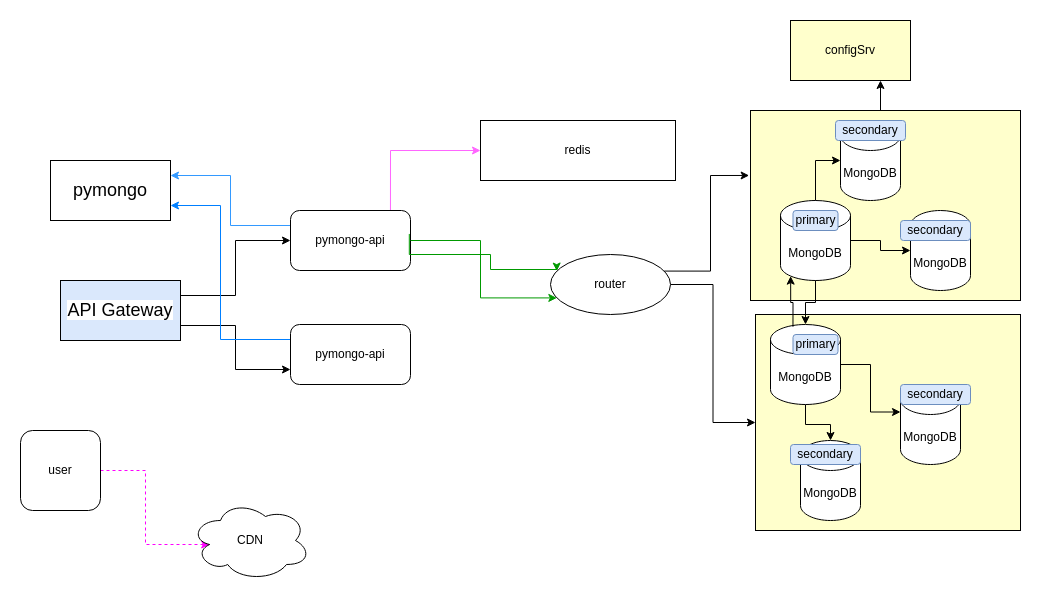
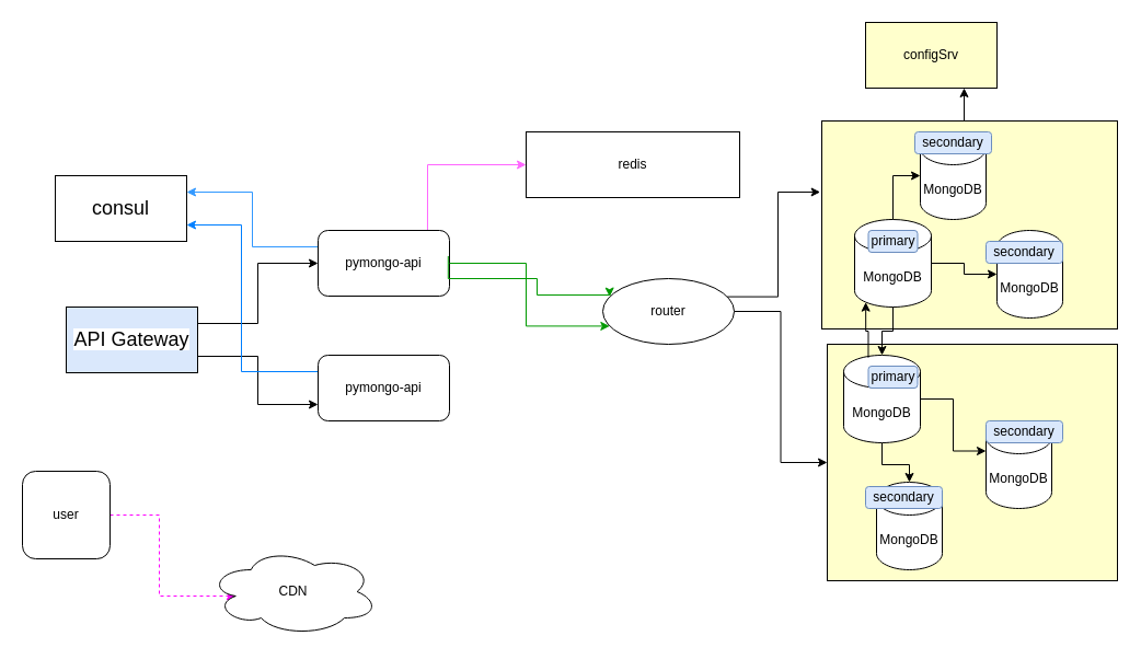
  <mxCell id="0" />
  <mxCell id="1" parent="0" />
  <mxCell id="2" value="" style="rounded=0;whiteSpace=wrap;html=1;fillColor=#FFFFCC;container=0;" parent="1" vertex="1"><mxGeometry x="755" y="314" width="265" height="216" as="geometry" /></mxCell>
  <mxCell id="3" style="edgeStyle=orthogonalEdgeStyle;rounded=0;orthogonalLoop=1;jettySize=auto;html=1;exitX=0.5;exitY=0;exitDx=0;exitDy=0;entryX=0.75;entryY=1;entryDx=0;entryDy=0;" parent="1" source="4" target="29" edge="1"><mxGeometry relative="1" as="geometry" /></mxCell>
  <mxCell id="4" value="" style="rounded=0;whiteSpace=wrap;html=1;fillColor=#FFFFCC;container=0;" parent="1" vertex="1"><mxGeometry x="750" y="110" width="270" height="190" as="geometry" /></mxCell>
  <mxCell id="5" style="edgeStyle=orthogonalEdgeStyle;rounded=0;orthogonalLoop=1;jettySize=auto;html=1;exitX=0.5;exitY=1;exitDx=0;exitDy=0;exitPerimeter=0;" parent="1" source="6" target="14" edge="1"><mxGeometry relative="1" as="geometry" /></mxCell>
  <mxCell id="6" value="MongoDB" style="shape=cylinder3;whiteSpace=wrap;html=1;boundedLbl=1;backgroundOutline=1;size=15;container=0;" parent="1" vertex="1"><mxGeometry x="770" y="324" width="70" height="80" as="geometry" /></mxCell>
  <mxCell id="7" style="edgeStyle=orthogonalEdgeStyle;rounded=0;orthogonalLoop=1;jettySize=auto;html=1;exitX=0.833;exitY=0;exitDx=0;exitDy=0;entryX=0;entryY=0.5;entryDx=0;entryDy=0;exitPerimeter=0;strokeColor=#FF66FF;" parent="1" source="9" target="28" edge="1"><mxGeometry relative="1" as="geometry" /></mxCell>
  <mxCell id="8" style="edgeStyle=orthogonalEdgeStyle;rounded=0;orthogonalLoop=1;jettySize=auto;html=1;exitX=0;exitY=0.25;exitDx=0;exitDy=0;entryX=1;entryY=0.25;entryDx=0;entryDy=0;strokeColor=#3399FF;" parent="1" source="9" target="36" edge="1"><mxGeometry relative="1" as="geometry" /></mxCell>
  <mxCell id="9" value="pymongo-api" style="rounded=1;whiteSpace=wrap;html=1;container=0;" parent="1" vertex="1"><mxGeometry x="290" y="210" width="120" height="60" as="geometry" /></mxCell>
  <mxCell id="10" style="edgeStyle=orthogonalEdgeStyle;rounded=0;orthogonalLoop=1;jettySize=auto;html=1;exitX=1;exitY=0.5;exitDx=0;exitDy=0;entryX=0;entryY=0.75;entryDx=0;entryDy=0;strokeColor=#009900;" parent="1" source="9" target="31" edge="1"><mxGeometry relative="1" as="geometry" /></mxCell>
  <mxCell id="11" value="" style="edgeStyle=orthogonalEdgeStyle;rounded=0;orthogonalLoop=1;jettySize=auto;html=1;" parent="1" source="16" target="18" edge="1"><mxGeometry relative="1" as="geometry" /></mxCell>
  <mxCell id="12" style="edgeStyle=orthogonalEdgeStyle;rounded=0;orthogonalLoop=1;jettySize=auto;html=1;exitX=0.99;exitY=0.391;exitDx=0;exitDy=0;exitPerimeter=0;strokeColor=#009900;entryX=0;entryY=0.25;entryDx=0;entryDy=0;" parent="1" source="9" target="31" edge="1"><mxGeometry relative="1" as="geometry"><mxPoint x="700" y="320" as="sourcePoint" /><mxPoint x="580" y="240" as="targetPoint" /><Array as="points"><mxPoint x="490" y="254" /><mxPoint x="490" y="269" /></Array></mxGeometry></mxCell>
  <mxCell id="13" value="MongoDB" style="shape=cylinder3;whiteSpace=wrap;html=1;boundedLbl=1;backgroundOutline=1;size=15;container=0;" parent="1" vertex="1"><mxGeometry x="900" y="384" width="60" height="80" as="geometry" /></mxCell>
  <mxCell id="14" value="MongoDB" style="shape=cylinder3;whiteSpace=wrap;html=1;boundedLbl=1;backgroundOutline=1;size=15;container=0;" parent="1" vertex="1"><mxGeometry x="800" y="440" width="60" height="80" as="geometry" /></mxCell>
  <mxCell id="15" style="edgeStyle=orthogonalEdgeStyle;rounded=0;orthogonalLoop=1;jettySize=auto;html=1;exitX=1;exitY=0.5;exitDx=0;exitDy=0;exitPerimeter=0;entryX=0;entryY=0;entryDx=0;entryDy=27.5;entryPerimeter=0;" parent="1" source="6" target="13" edge="1"><mxGeometry relative="1" as="geometry" /></mxCell>
  <mxCell id="16" value="MongoDB" style="shape=cylinder3;whiteSpace=wrap;html=1;boundedLbl=1;backgroundOutline=1;size=15;container=0;" parent="1" vertex="1"><mxGeometry x="780" y="200" width="70" height="80" as="geometry" /></mxCell>
  <mxCell id="17" value="MongoDB" style="shape=cylinder3;whiteSpace=wrap;html=1;boundedLbl=1;backgroundOutline=1;size=15;container=0;" parent="1" vertex="1"><mxGeometry x="840" y="120" width="60" height="80" as="geometry" /></mxCell>
  <mxCell id="18" value="MongoDB" style="shape=cylinder3;whiteSpace=wrap;html=1;boundedLbl=1;backgroundOutline=1;size=15;container=0;" parent="1" vertex="1"><mxGeometry x="910" y="210" width="60" height="80" as="geometry" /></mxCell>
  <mxCell id="19" style="edgeStyle=orthogonalEdgeStyle;rounded=0;orthogonalLoop=1;jettySize=auto;html=1;exitX=0.5;exitY=0;exitDx=0;exitDy=0;exitPerimeter=0;entryX=0;entryY=0.5;entryDx=0;entryDy=0;entryPerimeter=0;" parent="1" source="16" target="17" edge="1"><mxGeometry relative="1" as="geometry" /></mxCell>
  <mxCell id="20" value="secondary" style="rounded=1;whiteSpace=wrap;html=1;fillColor=#dae8fc;strokeColor=#6c8ebf;container=0;" parent="1" vertex="1"><mxGeometry x="835" y="120" width="70" height="20" as="geometry" /></mxCell>
  <mxCell id="21" value="secondary" style="rounded=1;whiteSpace=wrap;html=1;fillColor=#dae8fc;strokeColor=#6c8ebf;container=0;" parent="1" vertex="1"><mxGeometry x="900" y="220" width="70" height="20" as="geometry" /></mxCell>
  <mxCell id="22" value="secondary" style="rounded=1;whiteSpace=wrap;html=1;fillColor=#dae8fc;strokeColor=#6c8ebf;container=0;" parent="1" vertex="1"><mxGeometry x="790" y="444" width="70" height="20" as="geometry" /></mxCell>
  <mxCell id="23" value="secondary" style="rounded=1;whiteSpace=wrap;html=1;fillColor=#dae8fc;strokeColor=#6c8ebf;container=0;" parent="1" vertex="1"><mxGeometry x="900" y="384" width="70" height="20" as="geometry" /></mxCell>
  <mxCell id="24" value="primary" style="rounded=1;whiteSpace=wrap;html=1;fillColor=#dae8fc;strokeColor=#6c8ebf;container=0;" parent="1" vertex="1"><mxGeometry x="792.5" y="210" width="45" height="20" as="geometry" /></mxCell>
  <mxCell id="25" value="primary" style="rounded=1;whiteSpace=wrap;html=1;fillColor=#dae8fc;strokeColor=#6c8ebf;container=0;" parent="1" vertex="1"><mxGeometry x="792.5" y="334" width="45" height="20" as="geometry" /></mxCell>
  <mxCell id="26" style="edgeStyle=orthogonalEdgeStyle;rounded=0;orthogonalLoop=1;jettySize=auto;html=1;exitX=0.5;exitY=1;exitDx=0;exitDy=0;exitPerimeter=0;entryX=0.5;entryY=0;entryDx=0;entryDy=0;entryPerimeter=0;" parent="1" source="16" target="6" edge="1"><mxGeometry relative="1" as="geometry" /></mxCell>
  <mxCell id="27" style="edgeStyle=orthogonalEdgeStyle;rounded=0;orthogonalLoop=1;jettySize=auto;html=1;exitX=0.321;exitY=0.028;exitDx=0;exitDy=0;exitPerimeter=0;entryX=0.145;entryY=1;entryDx=0;entryDy=-4.35;entryPerimeter=0;" parent="1" source="6" target="16" edge="1"><mxGeometry relative="1" as="geometry" /></mxCell>
  <mxCell id="28" value="redis" style="rounded=0;whiteSpace=wrap;html=1;container=0;" parent="1" vertex="1"><mxGeometry x="480" y="120" width="195" height="60" as="geometry" /></mxCell>
  <mxCell id="29" value="configSrv" style="rounded=0;whiteSpace=wrap;html=1;container=0;fillColor=#ffffcc;" parent="1" vertex="1"><mxGeometry x="790" y="20" width="120" height="60" as="geometry" /></mxCell>
  <mxCell id="30" style="edgeStyle=orthogonalEdgeStyle;rounded=0;orthogonalLoop=1;jettySize=auto;html=1;exitX=1;exitY=0.5;exitDx=0;exitDy=0;" parent="1" source="31" target="2" edge="1"><mxGeometry relative="1" as="geometry" /></mxCell>
  <mxCell id="31" value="router" style="ellipse;whiteSpace=wrap;html=1;container=0;" parent="1" vertex="1"><mxGeometry x="550" y="254" width="120" height="60" as="geometry" /></mxCell>
  <mxCell id="32" style="edgeStyle=orthogonalEdgeStyle;rounded=0;orthogonalLoop=1;jettySize=auto;html=1;exitX=1;exitY=0.25;exitDx=0;exitDy=0;entryX=-0.005;entryY=0.342;entryDx=0;entryDy=0;entryPerimeter=0;" parent="1" source="31" target="4" edge="1"><mxGeometry relative="1" as="geometry" /></mxCell>
  <mxCell id="33" style="edgeStyle=orthogonalEdgeStyle;rounded=0;orthogonalLoop=1;jettySize=auto;html=1;exitX=1;exitY=0.25;exitDx=0;exitDy=0;entryX=0;entryY=0.5;entryDx=0;entryDy=0;" parent="1" source="35" target="9" edge="1"><mxGeometry relative="1" as="geometry" /></mxCell>
  <mxCell id="34" style="edgeStyle=orthogonalEdgeStyle;rounded=0;orthogonalLoop=1;jettySize=auto;html=1;exitX=1;exitY=0.75;exitDx=0;exitDy=0;entryX=0;entryY=0.75;entryDx=0;entryDy=0;" parent="1" source="35" target="38" edge="1"><mxGeometry relative="1" as="geometry" /></mxCell>
  <mxCell id="35" value="&lt;font face=&quot;YS Text, sans-serif&quot;&gt;&lt;span style=&quot;font-size: 18px; white-space-collapse: preserve; background-color: rgb(255, 255, 255);&quot;&gt;API Gateway&lt;/span&gt;&lt;/font&gt;" style="rounded=0;whiteSpace=wrap;html=1;container=0;fillColor=#dae8fc;" parent="1" vertex="1"><mxGeometry x="60" y="280" width="120" height="60" as="geometry" /></mxCell>
- <mxCell id="36" value="&lt;font face=&quot;YS Text, sans-serif&quot;&gt;&lt;span style=&quot;font-size: 18px; white-space-collapse: preserve; background-color: rgb(255, 255, 255);&quot;&gt;pymongo&lt;/span&gt;&lt;/font&gt;" style="rounded=0;whiteSpace=wrap;html=1;container=0;" parent="1" vertex="1"><mxGeometry x="50" y="160" width="120" height="60" as="geometry" /></mxCell>
+ <mxCell id="36" value="&lt;font face=&quot;YS Text, sans-serif&quot;&gt;&lt;span style=&quot;font-size: 18px; white-space-collapse: preserve; background-color: rgb(255, 255, 255);&quot;&gt;consul&lt;/span&gt;&lt;/font&gt;" style="rounded=0;whiteSpace=wrap;html=1;container=0;" parent="1" vertex="1"><mxGeometry x="50" y="160" width="120" height="60" as="geometry" /></mxCell>
  <mxCell id="37" style="edgeStyle=orthogonalEdgeStyle;rounded=0;orthogonalLoop=1;jettySize=auto;html=1;exitX=0;exitY=0.25;exitDx=0;exitDy=0;entryX=1;entryY=0.75;entryDx=0;entryDy=0;strokeColor=#007FFF;" parent="1" source="38" target="36" edge="1"><mxGeometry relative="1" as="geometry"><Array as="points"><mxPoint x="220" y="339" /><mxPoint x="220" y="205" /></Array></mxGeometry></mxCell>
  <mxCell id="38" value="pymongo-api" style="rounded=1;whiteSpace=wrap;html=1;container=0;" parent="1" vertex="1"><mxGeometry x="290" y="324" width="120" height="60" as="geometry" /></mxCell>
  <mxCell id="39" style="edgeStyle=orthogonalEdgeStyle;rounded=0;orthogonalLoop=1;jettySize=auto;html=1;exitX=1;exitY=0.5;exitDx=0;exitDy=0;entryX=0.16;entryY=0.55;entryDx=0;entryDy=0;entryPerimeter=0;strokeColor=#FF00FF;dashed=1;" parent="1" source="40" target="41" edge="1"><mxGeometry relative="1" as="geometry" /></mxCell>
  <mxCell id="40" value="user" style="whiteSpace=wrap;html=1;aspect=fixed;rounded=1;" parent="1" vertex="1"><mxGeometry x="20" y="430" width="80" height="80" as="geometry" /></mxCell>
- <mxCell id="41" value="CDN" style="ellipse;shape=cloud;whiteSpace=wrap;html=1;" parent="1" vertex="1"><mxGeometry x="190" y="500" width="120" height="80" as="geometry" /></mxCell>
+ <mxCell id="41" value="CDN" style="ellipse;shape=cloud;whiteSpace=wrap;html=1;" parent="1" vertex="1"><mxGeometry x="190" y="500" width="155" height="80" as="geometry" /></mxCell>
